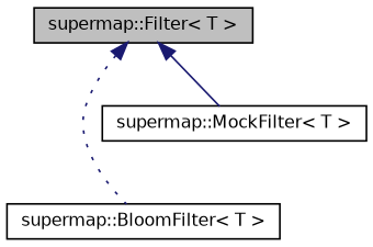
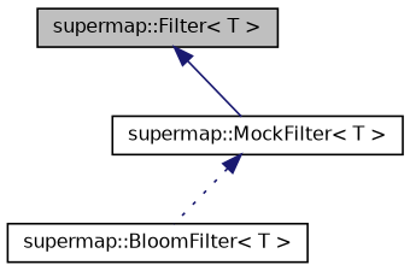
  digraph {
    node [color=black fillcolor=white fontname=Helvetica fontsize=10 shape=record style=filled]
    edge [color=midnightblue dir=back fontname=Helvetica fontsize=10 labelfontname=Helvetica labelfontsize=10]
    n1 [fillcolor=grey75 fontcolor=black height=0.2 label="supermap::Filter\< T \>" width=0.4]
    n2 [height=0.2 label="supermap::BloomFilter\< T \>" width=0.4]
    n3 [height=0.2 label="supermap::MockFilter\< T \>" width=0.4]
-   n1 -> n2 [style=dotted]
+   n3 -> n2 [style=dotted]
    n1 -> n3 [style=solid]
  }
